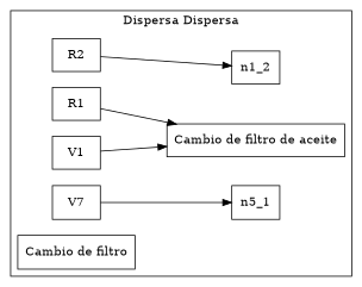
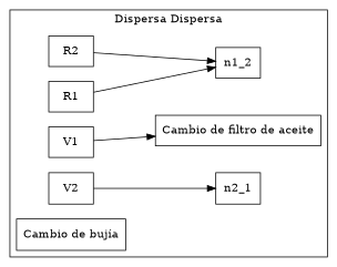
  digraph {
    rankdir=LR
    node [shape=record]
    n1 [label=R1]
    n2 [label="Cambio de filtro de aceite"]
    n3 [label=R2]
    n1_2
    n5 [label=V1]
-   n6 [label=V7]
-   n2_1 [label=n5_1]
-   n8 [label="Cambio de filtro"]
+   n6 [label=V2]
+   n2_1
+   n8 [label="Cambio de bujía"]
    subgraph cluster_1 {
      label="Dispersa Dispersa"
      n1
      n2
      n3
      n1_2
      n5
      n6
      n2_1
      n8
    }
-   n1 -> n2
+   n1 -> n1_2
    n3 -> n1_2
    n5 -> n2
    n6 -> n2_1
  }
